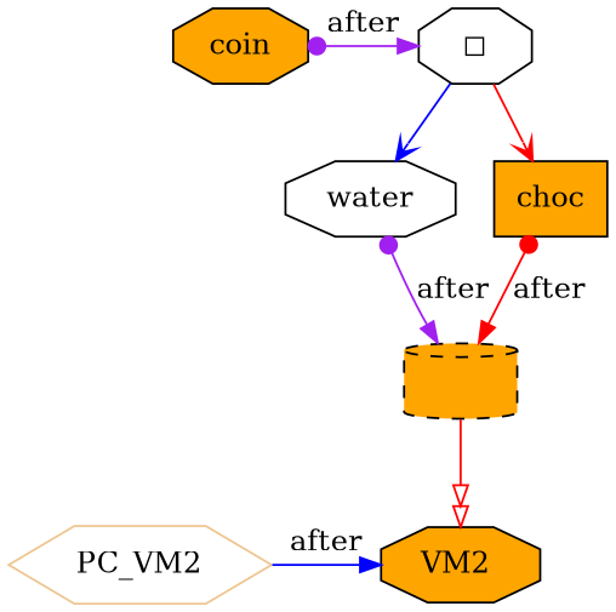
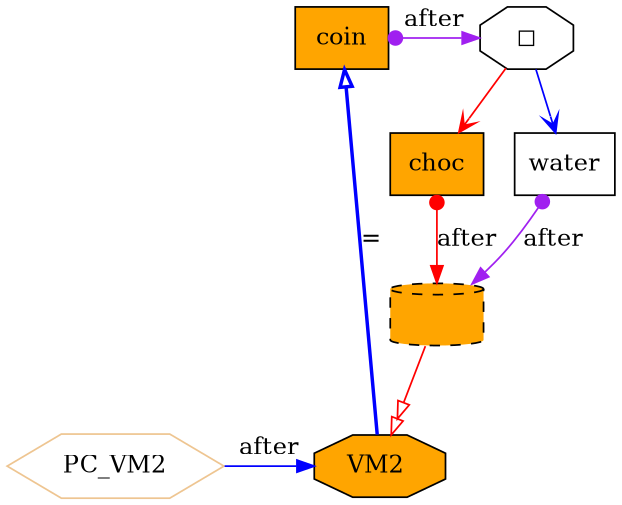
  digraph {
    node [fillcolor=orange shape=box style=filled]
    edge [color=blue]
    n1 [fillcolor=white label="◻︎" shape=octagon]
-   n2 [label=coin shape=octagon]
+   n2 [label=coin]
    n3 [color=burlywood2 fillcolor=white height=.2 label=PC_VM2 shape=hexagon width=.2]
    n4 [label="VM2 " shape=octagon]
-   n5 [fillcolor=white label=water shape=octagon]
+   n5 [fillcolor=white label=water]
    n6 [label=choc]
    n7 [label=" " shape=cylinder style="rounded,filled,dashed"]
    subgraph sub_1 {
      rank=same
      n1
      n2
    }
    subgraph sub_2 {
      rank=same
      n3
      n4
    }
    n1 -> n5 [arrowhead=open]
    n1 -> n6 [arrowhead=open color=red]
    n2 -> n1 [arrowtail=dot color=purple dir=both label=after]
    n3 -> n4 [label=after]
+   n4 -> n2 [arrowhead=onormal label="=" penwidth=2]
    n5 -> n7 [arrowtail=dot color=purple dir=both label=after]
    n6 -> n7 [arrowtail=dot color=red dir=both label=after]
    n7 -> n4 [arrowhead=normalnormal color=red fillcolor=white label=" "]
  }
